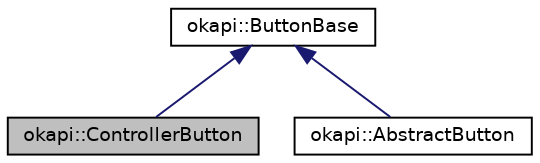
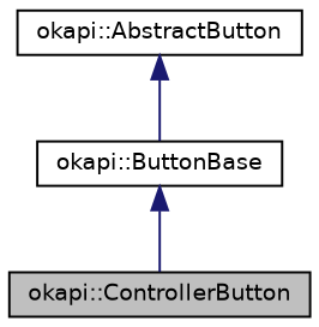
  digraph {
    node [color=black fillcolor=white fontname=Helvetica fontsize=10 shape=record style=filled]
    edge [color=midnightblue dir=back fontname=Helvetica fontsize=10 labelfontname=Helvetica labelfontsize=10 style=solid]
    n1 [fillcolor=grey75 fontcolor=black height=0.2 label="okapi::ControllerButton" width=0.4]
    n2 [height=0.2 label="okapi::ButtonBase" width=0.4]
    n3 [height=0.2 label="okapi::AbstractButton" width=0.4]
    n2 -> n1
-   n2 -> n3
+   n3 -> n2
  }
